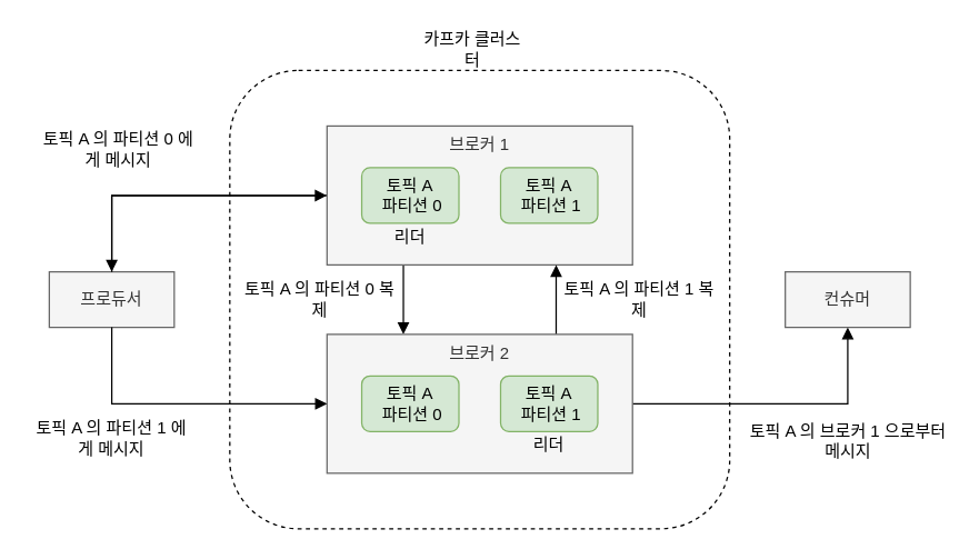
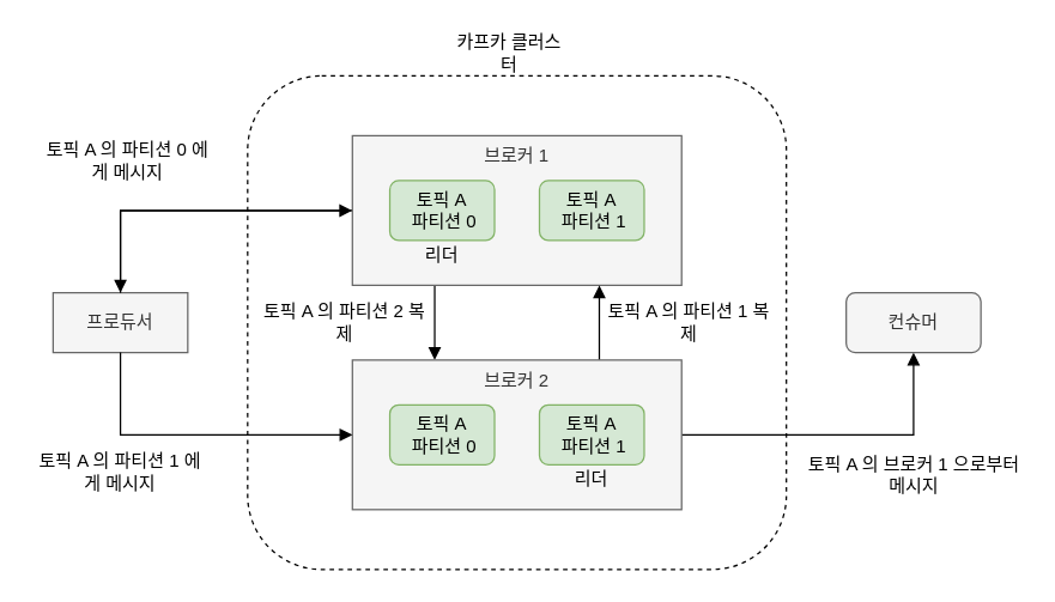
  <mxCell id="0" />
  <mxCell id="1" parent="0" />
  <mxCell id="2" value="" style="rounded=1;whiteSpace=wrap;html=1;dashed=1;fillColor=none;" vertex="1" parent="1"><mxGeometry x="165" y="50" width="360" height="330" as="geometry" /></mxCell>
  <mxCell id="3" style="edgeStyle=orthogonalEdgeStyle;rounded=0;orthogonalLoop=1;jettySize=auto;html=1;exitX=0.25;exitY=1;exitDx=0;exitDy=0;entryX=0.25;entryY=0;entryDx=0;entryDy=0;endArrow=block;endFill=1;" edge="1" parent="1" source="5" target="11"><mxGeometry relative="1" as="geometry" /></mxCell>
  <mxCell id="4" style="edgeStyle=orthogonalEdgeStyle;rounded=0;orthogonalLoop=1;jettySize=auto;html=1;endArrow=block;endFill=1;" edge="1" parent="1" source="5" target="18"><mxGeometry relative="1" as="geometry" /></mxCell>
  <mxCell id="5" value="브로커 1" style="rounded=0;whiteSpace=wrap;html=1;horizontal=1;verticalAlign=top;fillColor=#f5f5f5;fontColor=#333333;strokeColor=#666666;" vertex="1" parent="1"><mxGeometry x="235" y="90" width="220" height="100" as="geometry" /></mxCell>
  <mxCell id="6" value="토픽 A&lt;br&gt;&amp;nbsp;파티션 0" style="rounded=1;whiteSpace=wrap;html=1;fillColor=#d5e8d4;strokeColor=#82b366;" vertex="1" parent="1"><mxGeometry x="260" y="120" width="70" height="40" as="geometry" /></mxCell>
  <mxCell id="7" value="토픽 A&lt;br&gt;&amp;nbsp;파티션 1" style="rounded=1;whiteSpace=wrap;html=1;fillColor=#d5e8d4;strokeColor=#82b366;" vertex="1" parent="1"><mxGeometry x="360" y="120" width="70" height="40" as="geometry" /></mxCell>
  <mxCell id="8" value="리더" style="text;html=1;strokeColor=none;fillColor=none;align=center;verticalAlign=middle;whiteSpace=wrap;rounded=0;" vertex="1" parent="1"><mxGeometry x="270" y="160" width="50" height="20" as="geometry" /></mxCell>
  <mxCell id="9" style="edgeStyle=orthogonalEdgeStyle;rounded=0;orthogonalLoop=1;jettySize=auto;html=1;exitX=0.75;exitY=0;exitDx=0;exitDy=0;entryX=0.75;entryY=1;entryDx=0;entryDy=0;endArrow=block;endFill=1;" edge="1" parent="1" source="11" target="5"><mxGeometry relative="1" as="geometry" /></mxCell>
  <mxCell id="10" style="edgeStyle=orthogonalEdgeStyle;rounded=0;orthogonalLoop=1;jettySize=auto;html=1;entryX=0.5;entryY=1;entryDx=0;entryDy=0;endArrow=block;endFill=1;" edge="1" parent="1" source="11" target="19"><mxGeometry relative="1" as="geometry" /></mxCell>
  <mxCell id="11" value="브로커 2" style="rounded=0;whiteSpace=wrap;html=1;horizontal=1;verticalAlign=top;fillColor=#f5f5f5;fontColor=#333333;strokeColor=#666666;" vertex="1" parent="1"><mxGeometry x="235" y="240" width="220" height="100" as="geometry" /></mxCell>
  <mxCell id="12" value="토픽 A&lt;br&gt;&amp;nbsp;파티션 0" style="rounded=1;whiteSpace=wrap;html=1;fillColor=#d5e8d4;strokeColor=#82b366;" vertex="1" parent="1"><mxGeometry x="260" y="270" width="70" height="40" as="geometry" /></mxCell>
  <mxCell id="13" value="토픽 A&lt;br&gt;&amp;nbsp;파티션 1" style="rounded=1;whiteSpace=wrap;html=1;fillColor=#d5e8d4;strokeColor=#82b366;" vertex="1" parent="1"><mxGeometry x="360" y="270" width="70" height="40" as="geometry" /></mxCell>
  <mxCell id="14" value="리더" style="text;html=1;strokeColor=none;fillColor=none;align=center;verticalAlign=middle;whiteSpace=wrap;rounded=0;" vertex="1" parent="1"><mxGeometry x="370" y="310" width="50" height="20" as="geometry" /></mxCell>
- <mxCell id="15" value="토픽 A 의 파티션 0 복제" style="text;html=1;strokeColor=none;fillColor=none;align=center;verticalAlign=middle;whiteSpace=wrap;rounded=0;" vertex="1" parent="1"><mxGeometry x="170" y="205" width="120" height="20" as="geometry" /></mxCell>
+ <mxCell id="15" value="토픽 A 의 파티션 2 복제" style="text;html=1;strokeColor=none;fillColor=none;align=center;verticalAlign=middle;whiteSpace=wrap;rounded=0;" vertex="1" parent="1"><mxGeometry x="170" y="205" width="120" height="20" as="geometry" /></mxCell>
  <mxCell id="16" value="토픽 A 의 파티션 1 복제" style="text;html=1;strokeColor=none;fillColor=none;align=center;verticalAlign=middle;whiteSpace=wrap;rounded=0;" vertex="1" parent="1"><mxGeometry x="400" y="205" width="120" height="20" as="geometry" /></mxCell>
  <mxCell id="17" value="카프카 클러스터" style="text;html=1;strokeColor=none;fillColor=none;align=center;verticalAlign=middle;whiteSpace=wrap;rounded=0;" vertex="1" parent="1"><mxGeometry x="300" y="20" width="80" height="30" as="geometry" /></mxCell>
  <mxCell id="18" value="프로듀서" style="rounded=0;whiteSpace=wrap;html=1;fillColor=#f5f5f5;fontColor=#333333;strokeColor=#666666;" vertex="1" parent="1"><mxGeometry x="35" y="195" width="90" height="40" as="geometry" /></mxCell>
- <mxCell id="19" value="컨슈머" style="rounded=0;whiteSpace=wrap;html=1;fillColor=#f5f5f5;fontColor=#333333;strokeColor=#666666;" vertex="1" parent="1"><mxGeometry x="565" y="195" width="90" height="40" as="geometry" /></mxCell>
+ <mxCell id="19" value="컨슈머" style="whiteSpace=wrap;html=1;fillColor=#f5f5f5;fontColor=#333333;strokeColor=#666666;rounded=1;" vertex="1" parent="1"><mxGeometry x="565" y="195" width="90" height="40" as="geometry" /></mxCell>
  <mxCell id="20" style="edgeStyle=orthogonalEdgeStyle;rounded=0;orthogonalLoop=1;jettySize=auto;html=1;entryX=0.194;entryY=0.273;entryDx=0;entryDy=0;entryPerimeter=0;endArrow=block;endFill=1;" edge="1" parent="1" source="18" target="2"><mxGeometry relative="1" as="geometry"><Array as="points"><mxPoint x="80" y="140" /></Array></mxGeometry></mxCell>
  <mxCell id="21" style="edgeStyle=orthogonalEdgeStyle;rounded=0;orthogonalLoop=1;jettySize=auto;html=1;endArrow=block;endFill=1;" edge="1" parent="1" source="18"><mxGeometry relative="1" as="geometry"><mxPoint x="235" y="290" as="targetPoint" /><Array as="points"><mxPoint x="80" y="290" /></Array></mxGeometry></mxCell>
  <mxCell id="22" value="토픽 A 의 파티션 0 에게 메시지" style="text;html=1;strokeColor=none;fillColor=none;align=center;verticalAlign=middle;whiteSpace=wrap;rounded=0;" vertex="1" parent="1"><mxGeometry x="25" y="90" width="120" height="34" as="geometry" /></mxCell>
  <mxCell id="23" value="토픽 A 의 파티션 1 에게 메시지" style="text;html=1;strokeColor=none;fillColor=none;align=center;verticalAlign=middle;whiteSpace=wrap;rounded=0;" vertex="1" parent="1"><mxGeometry x="20" y="300" width="120" height="30" as="geometry" /></mxCell>
  <mxCell id="24" value="토픽 A 의 브로커 1 으로부터 메시지" style="text;html=1;strokeColor=none;fillColor=none;align=center;verticalAlign=middle;whiteSpace=wrap;rounded=0;" vertex="1" parent="1"><mxGeometry x="537.5" y="300" width="145" height="34" as="geometry" /></mxCell>
